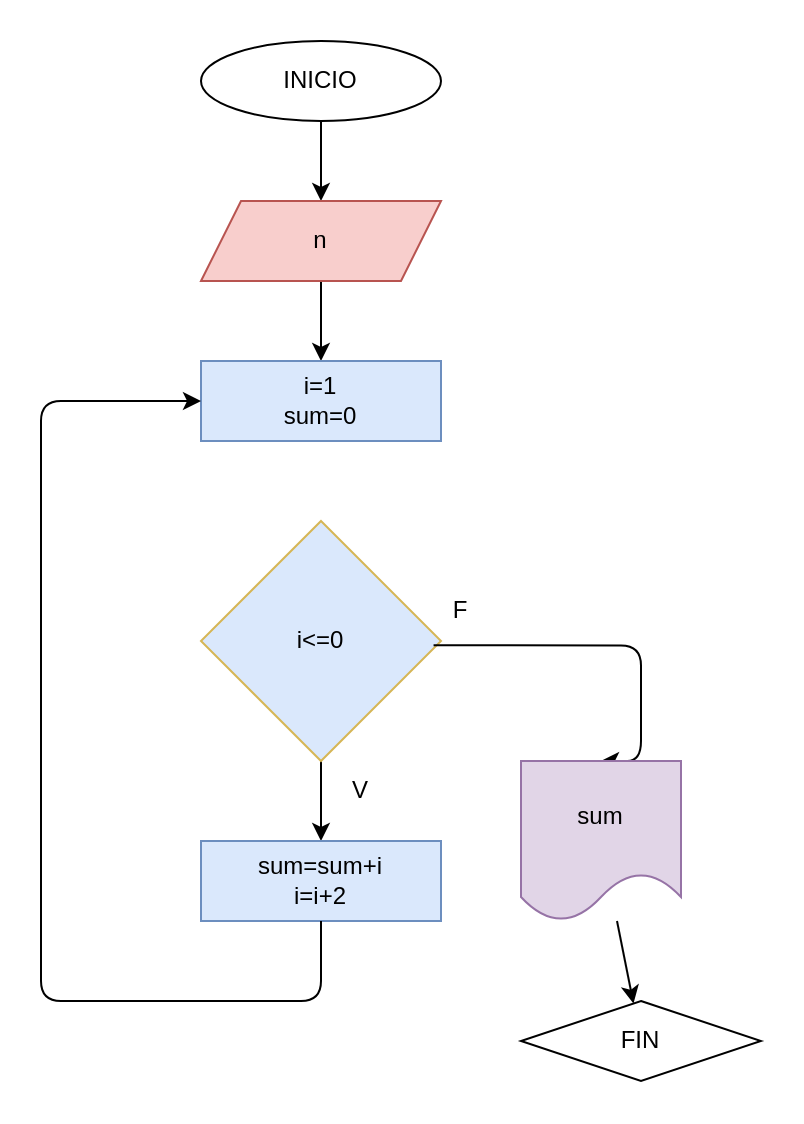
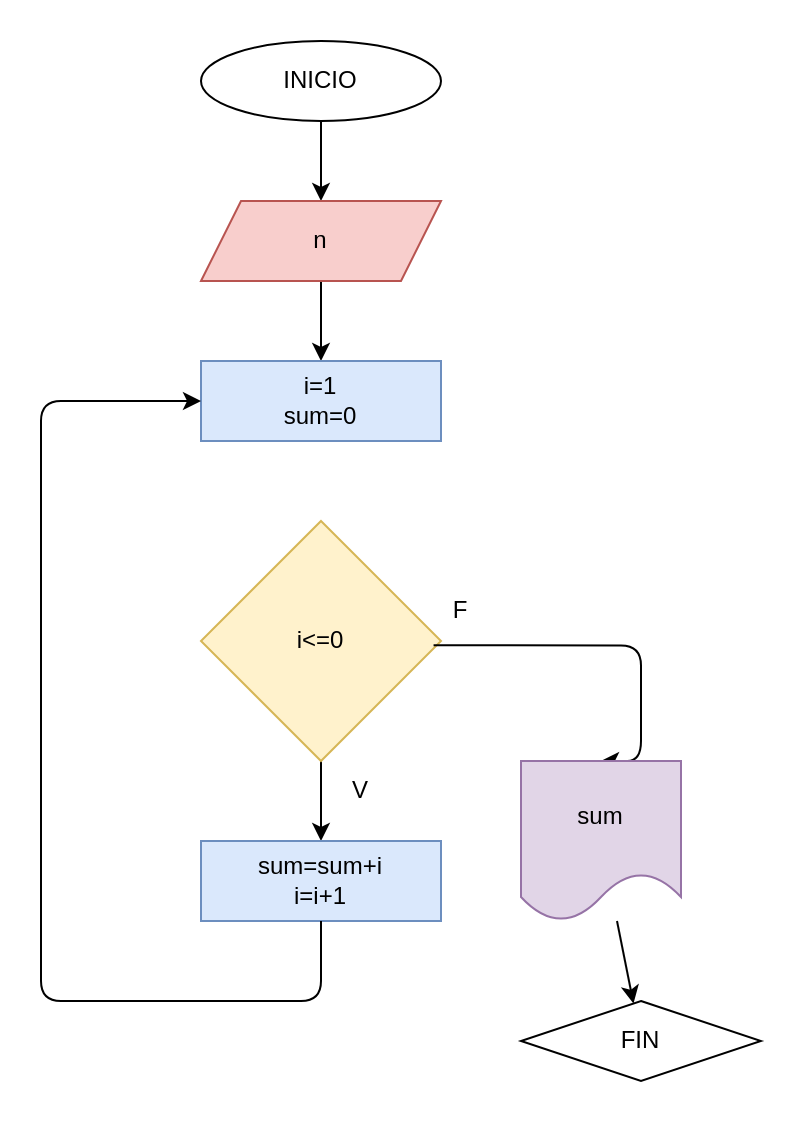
  <mxCell id="0" />
  <mxCell id="1" parent="0" />
  <mxCell id="2" value="" style="edgeStyle=none;html=1;" edge="1" parent="1" source="3" target="5"><mxGeometry relative="1" as="geometry" /></mxCell>
  <mxCell id="3" value="INICIO" style="ellipse;whiteSpace=wrap;html=1;" vertex="1" parent="1"><mxGeometry x="100" y="20" width="120" height="40" as="geometry" /></mxCell>
  <mxCell id="4" value="" style="edgeStyle=none;html=1;" edge="1" parent="1" source="5" target="6"><mxGeometry relative="1" as="geometry" /></mxCell>
  <mxCell id="5" value="n" style="shape=parallelogram;perimeter=parallelogramPerimeter;whiteSpace=wrap;html=1;fixedSize=1;fillColor=#f8cecc;strokeColor=#b85450;" vertex="1" parent="1"><mxGeometry x="100" y="100" width="120" height="40" as="geometry" /></mxCell>
  <mxCell id="6" value="i=1&lt;br&gt;sum=0" style="whiteSpace=wrap;html=1;fillColor=#dae8fc;strokeColor=#6c8ebf;" vertex="1" parent="1"><mxGeometry x="100" y="180" width="120" height="40" as="geometry" /></mxCell>
  <mxCell id="7" value="" style="edgeStyle=none;html=1;" edge="1" parent="1" source="8" target="9"><mxGeometry relative="1" as="geometry" /></mxCell>
- <mxCell id="8" value="i&amp;lt;=0" style="rhombus;whiteSpace=wrap;html=1;fillColor=#dae8fc;strokeColor=#d6b656;" vertex="1" parent="1"><mxGeometry x="100" y="260" width="120" height="120" as="geometry" /></mxCell>
- <mxCell id="9" value="sum=sum+i&lt;br&gt;i=i+2" style="whiteSpace=wrap;html=1;fillColor=#dae8fc;strokeColor=#6c8ebf;" vertex="1" parent="1"><mxGeometry x="100" y="420" width="120" height="40" as="geometry" /></mxCell>
+ <mxCell id="8" value="i&amp;lt;=0" style="rhombus;whiteSpace=wrap;html=1;fillColor=#fff2cc;strokeColor=#d6b656;" vertex="1" parent="1"><mxGeometry x="100" y="260" width="120" height="120" as="geometry" /></mxCell>
+ <mxCell id="9" value="sum=sum+i&lt;br&gt;i=i+1" style="whiteSpace=wrap;html=1;fillColor=#dae8fc;strokeColor=#6c8ebf;" vertex="1" parent="1"><mxGeometry x="100" y="420" width="120" height="40" as="geometry" /></mxCell>
  <mxCell id="10" value="" style="endArrow=classic;html=1;exitX=0.5;exitY=1;exitDx=0;exitDy=0;entryX=0;entryY=0.5;entryDx=0;entryDy=0;" edge="1" parent="1" source="9" target="6"><mxGeometry width="50" height="50" relative="1" as="geometry"><mxPoint x="70" y="470" as="sourcePoint" /><mxPoint x="20" y="200" as="targetPoint" /><Array as="points"><mxPoint x="160" y="500" /><mxPoint x="20" y="500" /><mxPoint x="20" y="200" /></Array></mxGeometry></mxCell>
  <mxCell id="11" value="V" style="text;html=1;strokeColor=none;fillColor=none;align=center;verticalAlign=middle;whiteSpace=wrap;rounded=0;" vertex="1" parent="1"><mxGeometry x="150" y="380" width="60" height="30" as="geometry" /></mxCell>
  <mxCell id="12" value="F" style="text;html=1;strokeColor=none;fillColor=none;align=center;verticalAlign=middle;whiteSpace=wrap;rounded=0;" vertex="1" parent="1"><mxGeometry x="200" y="290" width="60" height="30" as="geometry" /></mxCell>
  <mxCell id="13" value="" style="edgeStyle=segmentEdgeStyle;endArrow=classic;html=1;exitX=0.969;exitY=0.518;exitDx=0;exitDy=0;exitPerimeter=0;entryX=0.5;entryY=0;entryDx=0;entryDy=0;" edge="1" parent="1" source="8" target="15"><mxGeometry width="50" height="50" relative="1" as="geometry"><mxPoint x="70" y="410" as="sourcePoint" /><mxPoint x="300" y="380" as="targetPoint" /><Array as="points"><mxPoint x="320" y="322" /></Array></mxGeometry></mxCell>
  <mxCell id="14" value="" style="edgeStyle=none;html=1;" edge="1" parent="1" source="15" target="16"><mxGeometry relative="1" as="geometry" /></mxCell>
  <mxCell id="15" value="sum" style="shape=document;whiteSpace=wrap;html=1;boundedLbl=1;fillColor=#e1d5e7;strokeColor=#9673a6;" vertex="1" parent="1"><mxGeometry x="260" y="380" width="80" height="80" as="geometry" /></mxCell>
  <mxCell id="16" value="FIN" style="rhombus;whiteSpace=wrap;html=1;" vertex="1" parent="1"><mxGeometry x="260" y="500" width="120" height="40" as="geometry" /></mxCell>
